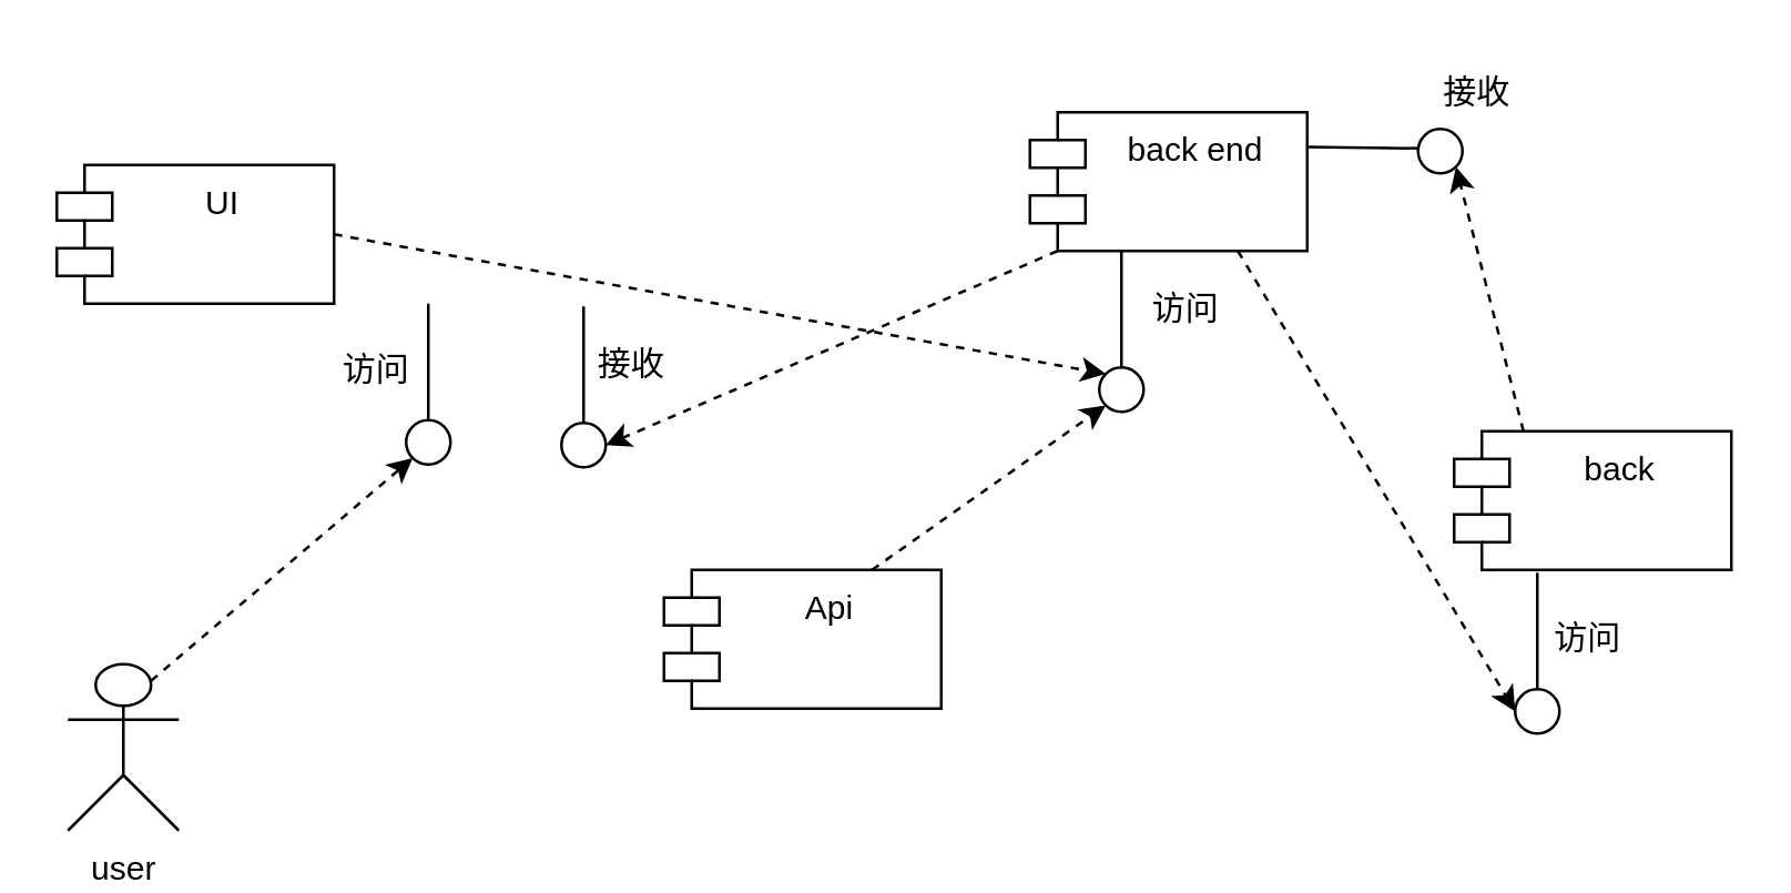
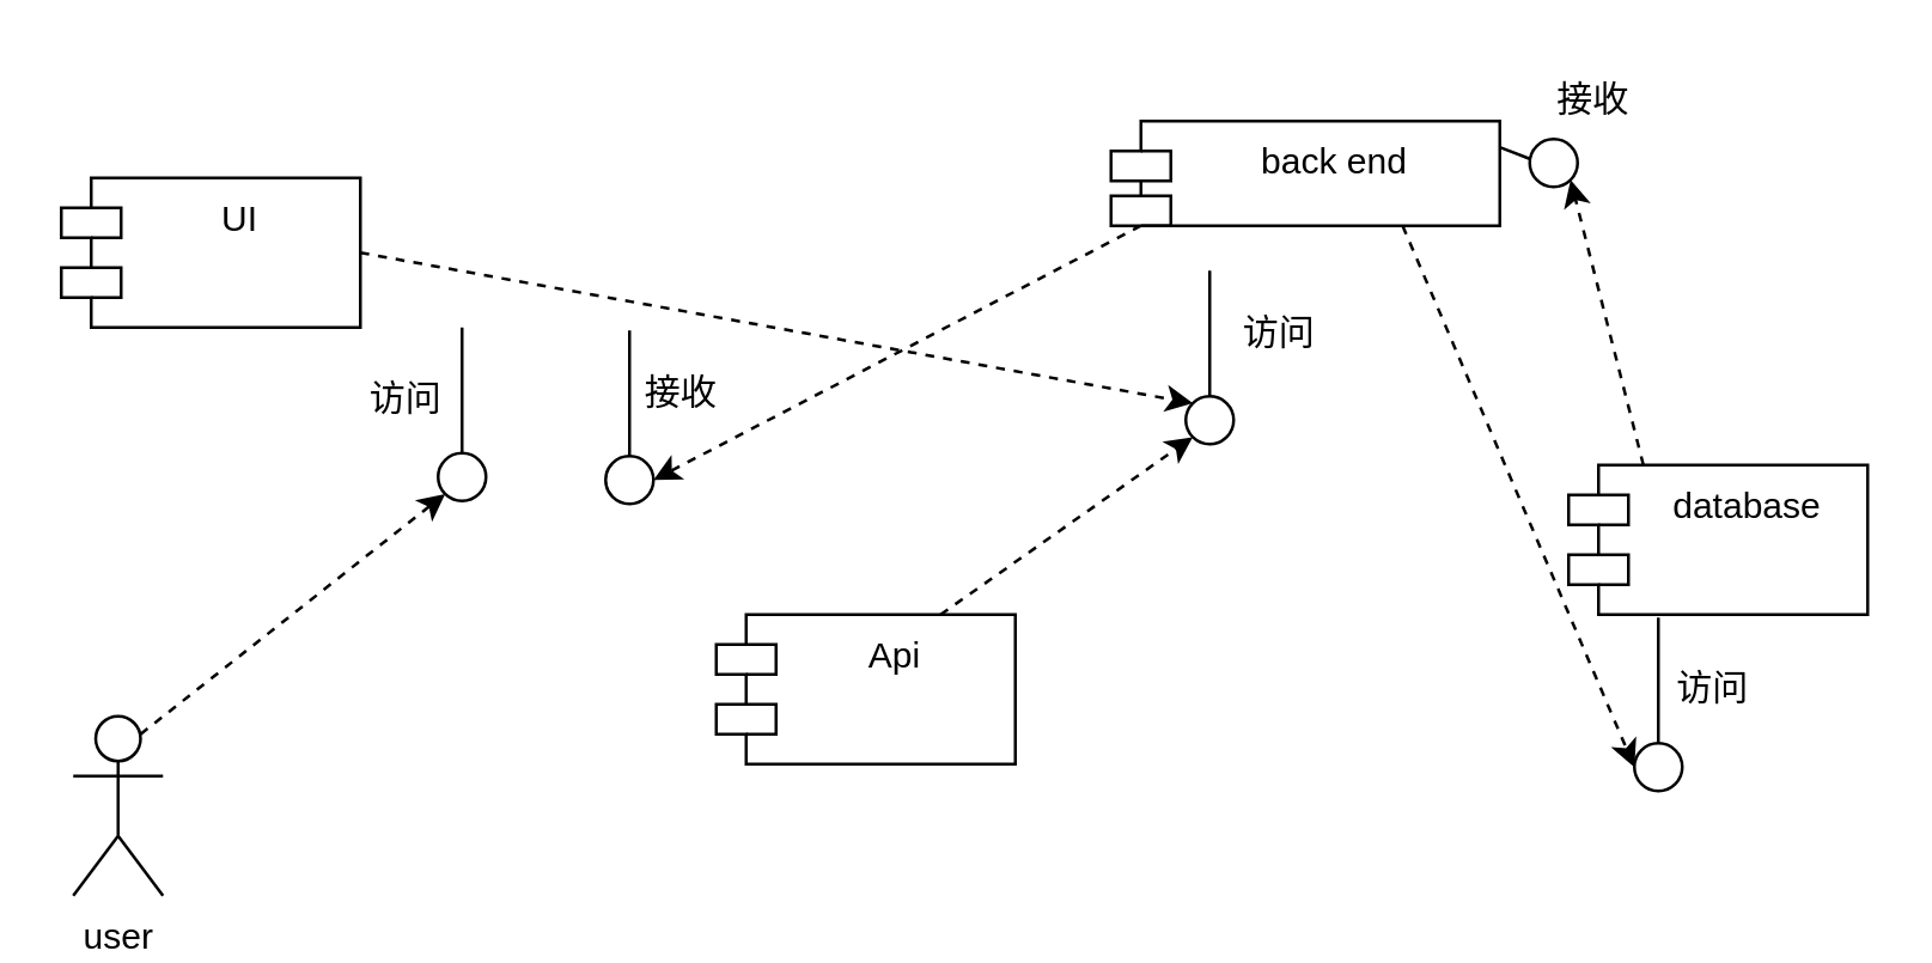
  <mxCell id="0" />
  <mxCell id="1" parent="0" />
  <mxCell id="2" style="rounded=0;orthogonalLoop=1;jettySize=auto;html=1;exitX=1;exitY=0.5;exitDx=0;exitDy=0;entryX=0;entryY=0;entryDx=0;entryDy=0;dashed=1;" edge="1" parent="1" source="3" target="14"><mxGeometry relative="1" as="geometry" /></mxCell>
  <mxCell id="3" value="UI" style="shape=module;align=left;spacingLeft=20;align=center;verticalAlign=top;whiteSpace=wrap;html=1;" vertex="1" parent="1"><mxGeometry x="20" y="59" width="100" height="50" as="geometry" /></mxCell>
  <mxCell id="4" style="rounded=0;orthogonalLoop=1;jettySize=auto;html=1;exitX=0.75;exitY=1;exitDx=0;exitDy=0;entryX=0;entryY=0.5;entryDx=0;entryDy=0;dashed=1;" edge="1" parent="1" source="6" target="19"><mxGeometry relative="1" as="geometry" /></mxCell>
  <mxCell id="5" style="rounded=0;orthogonalLoop=1;jettySize=auto;html=1;exitX=0;exitY=1;exitDx=10;exitDy=0;exitPerimeter=0;entryX=1;entryY=0.5;entryDx=0;entryDy=0;dashed=1;" edge="1" parent="1" source="6" target="22"><mxGeometry relative="1" as="geometry" /></mxCell>
- <mxCell id="6" value="back end" style="shape=module;align=left;spacingLeft=20;align=center;verticalAlign=top;whiteSpace=wrap;html=1;" vertex="1" parent="1"><mxGeometry x="371" y="40" width="100" height="50" as="geometry" /></mxCell>
+ <mxCell id="6" value="back end" style="shape=module;align=left;spacingLeft=20;align=center;verticalAlign=top;whiteSpace=wrap;html=1;" vertex="1" parent="1"><mxGeometry x="371" y="40" width="130" height="35" as="geometry" /></mxCell>
  <mxCell id="7" style="rounded=0;orthogonalLoop=1;jettySize=auto;html=1;exitX=0.75;exitY=0.1;exitDx=0;exitDy=0;exitPerimeter=0;entryX=0;entryY=1;entryDx=0;entryDy=0;dashed=1;" edge="1" parent="1" source="8" target="11"><mxGeometry relative="1" as="geometry" /></mxCell>
- <mxCell id="8" value="user" style="shape=umlActor;verticalLabelPosition=bottom;verticalAlign=top;html=1;" vertex="1" parent="1"><mxGeometry x="24" y="239" width="40" height="60" as="geometry" /></mxCell>
+ <mxCell id="8" value="user" style="shape=umlActor;verticalLabelPosition=bottom;verticalAlign=top;html=1;" vertex="1" parent="1"><mxGeometry x="24" y="239" width="30" height="60" as="geometry" /></mxCell>
  <mxCell id="9" value="" style="group" vertex="1" connectable="0" parent="1"><mxGeometry x="146" y="109" width="16" height="58" as="geometry" /></mxCell>
  <mxCell id="10" value="" style="endArrow=none;html=1;rounded=0;" edge="1" parent="9"><mxGeometry width="50" height="50" relative="1" as="geometry"><mxPoint x="8" y="42" as="sourcePoint" /><mxPoint x="8" as="targetPoint" /></mxGeometry></mxCell>
  <mxCell id="11" value="" style="ellipse;whiteSpace=wrap;html=1;aspect=fixed;" vertex="1" parent="9"><mxGeometry y="42" width="16" height="16" as="geometry" /></mxCell>
  <mxCell id="12" value="" style="group" vertex="1" connectable="0" parent="1"><mxGeometry x="396" y="90" width="16" height="58" as="geometry" /></mxCell>
  <mxCell id="13" value="" style="endArrow=none;html=1;rounded=0;" edge="1" parent="12"><mxGeometry width="50" height="50" relative="1" as="geometry"><mxPoint x="8" y="42" as="sourcePoint" /><mxPoint x="8" as="targetPoint" /></mxGeometry></mxCell>
  <mxCell id="14" value="" style="ellipse;whiteSpace=wrap;html=1;aspect=fixed;" vertex="1" parent="12"><mxGeometry y="42" width="16" height="16" as="geometry" /></mxCell>
  <mxCell id="15" style="rounded=0;orthogonalLoop=1;jettySize=auto;html=1;exitX=0.25;exitY=0;exitDx=0;exitDy=0;entryX=1;entryY=1;entryDx=0;entryDy=0;dashed=1;" edge="1" parent="1" source="16" target="25"><mxGeometry relative="1" as="geometry" /></mxCell>
- <mxCell id="16" value="back" style="shape=module;align=left;spacingLeft=20;align=center;verticalAlign=top;whiteSpace=wrap;html=1;" vertex="1" parent="1"><mxGeometry x="524" y="155" width="100" height="50" as="geometry" /></mxCell>
+ <mxCell id="16" value="database" style="shape=module;align=left;spacingLeft=20;align=center;verticalAlign=top;whiteSpace=wrap;html=1;" vertex="1" parent="1"><mxGeometry x="524" y="155" width="100" height="50" as="geometry" /></mxCell>
  <mxCell id="17" value="" style="group" vertex="1" connectable="0" parent="1"><mxGeometry x="546" y="206" width="16" height="58" as="geometry" /></mxCell>
  <mxCell id="18" value="" style="endArrow=none;html=1;rounded=0;" edge="1" parent="17"><mxGeometry width="50" height="50" relative="1" as="geometry"><mxPoint x="8" y="42" as="sourcePoint" /><mxPoint x="8" as="targetPoint" /></mxGeometry></mxCell>
  <mxCell id="19" value="" style="ellipse;whiteSpace=wrap;html=1;aspect=fixed;" vertex="1" parent="17"><mxGeometry y="42" width="16" height="16" as="geometry" /></mxCell>
  <mxCell id="20" value="" style="group" vertex="1" connectable="0" parent="1"><mxGeometry x="202" y="110" width="46" height="58" as="geometry" /></mxCell>
  <mxCell id="21" value="" style="endArrow=none;html=1;rounded=0;" edge="1" parent="20"><mxGeometry width="50" height="50" relative="1" as="geometry"><mxPoint x="8" y="42" as="sourcePoint" /><mxPoint x="8" as="targetPoint" /></mxGeometry></mxCell>
  <mxCell id="22" value="" style="ellipse;whiteSpace=wrap;html=1;aspect=fixed;" vertex="1" parent="20"><mxGeometry y="42" width="16" height="16" as="geometry" /></mxCell>
  <mxCell id="23" value="接收" style="text;html=1;align=center;verticalAlign=middle;resizable=0;points=[];autosize=1;strokeColor=none;fillColor=none;" vertex="1" parent="20"><mxGeometry x="4" y="8" width="42" height="26" as="geometry" /></mxCell>
  <mxCell id="24" value="" style="endArrow=none;html=1;rounded=0;exitX=1;exitY=0.25;exitDx=0;exitDy=0;" edge="1" parent="1" source="6"><mxGeometry width="50" height="50" relative="1" as="geometry"><mxPoint x="486" y="73" as="sourcePoint" /><mxPoint x="512" y="53" as="targetPoint" /></mxGeometry></mxCell>
  <mxCell id="25" value="" style="ellipse;whiteSpace=wrap;html=1;aspect=fixed;" vertex="1" parent="1"><mxGeometry x="511" y="46" width="16" height="16" as="geometry" /></mxCell>
  <mxCell id="26" style="rounded=0;orthogonalLoop=1;jettySize=auto;html=1;exitX=0.75;exitY=0;exitDx=0;exitDy=0;entryX=0;entryY=1;entryDx=0;entryDy=0;dashed=1;" edge="1" parent="1" source="27" target="14"><mxGeometry relative="1" as="geometry" /></mxCell>
  <mxCell id="27" value="Api" style="shape=module;align=left;spacingLeft=20;align=center;verticalAlign=top;whiteSpace=wrap;html=1;" vertex="1" parent="1"><mxGeometry x="239" y="205" width="100" height="50" as="geometry" /></mxCell>
  <mxCell id="28" value="访问" style="text;html=1;align=center;verticalAlign=middle;resizable=0;points=[];autosize=1;strokeColor=none;fillColor=none;" vertex="1" parent="1"><mxGeometry x="114" y="120" width="42" height="26" as="geometry" /></mxCell>
  <mxCell id="29" value="访问" style="text;html=1;align=center;verticalAlign=middle;resizable=0;points=[];autosize=1;strokeColor=none;fillColor=none;" vertex="1" parent="1"><mxGeometry x="406" y="98" width="42" height="26" as="geometry" /></mxCell>
  <mxCell id="30" value="接收" style="text;html=1;align=center;verticalAlign=middle;resizable=0;points=[];autosize=1;strokeColor=none;fillColor=none;" vertex="1" parent="1"><mxGeometry x="511" y="20" width="42" height="26" as="geometry" /></mxCell>
  <mxCell id="31" value="访问" style="text;html=1;align=center;verticalAlign=middle;resizable=0;points=[];autosize=1;strokeColor=none;fillColor=none;" vertex="1" parent="1"><mxGeometry x="551" y="217" width="42" height="26" as="geometry" /></mxCell>
